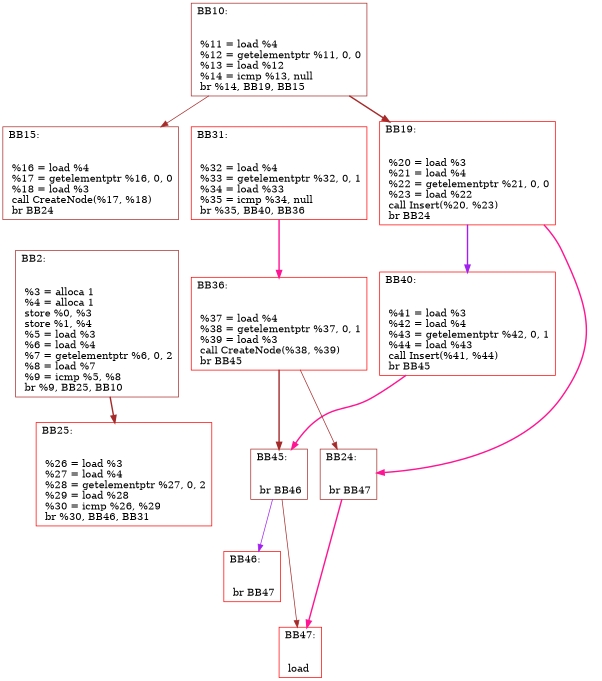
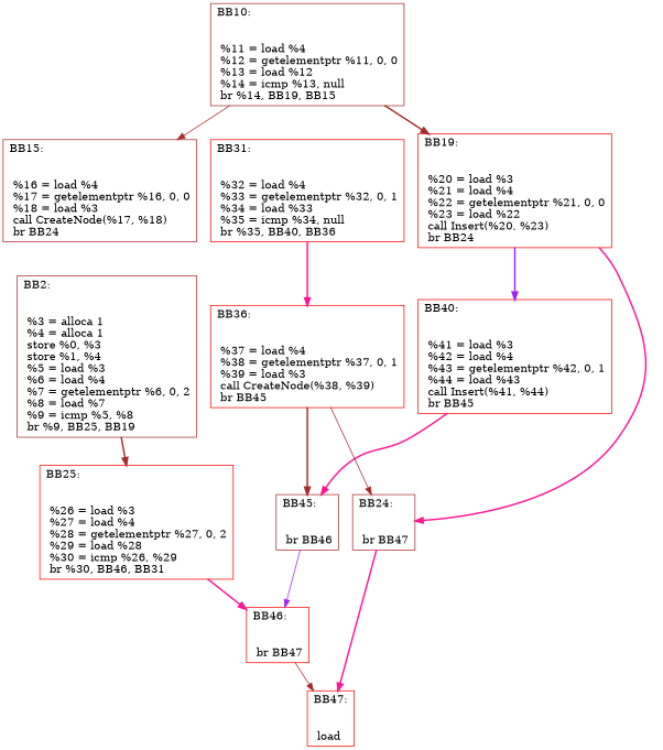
  digraph {
    fontname="DejaVu Serif"
    node [color=red fontname="DejaVu Serif" shape=record]
    edge [color=brown fontname="DejaVu Serif" style=bold]
-   n1 [color=brown label="{BB2:\l\l\n	 %3 = alloca  1\l	 %4 = alloca  1\l	 store  %0,  %3\l	 store  %1,  %4\l	 %5 = load  %3\l	 %6 = load  %4\l	 %7 = getelementptr  %6,  0,  2\l	 %8 = load  %7\l	 %9 = icmp  %5,  %8\l	 br %9, BB25, BB10\l	}"]
+   n1 [color=brown label="{BB2:\l\l\n	 %3 = alloca  1\l	 %4 = alloca  1\l	 store  %0,  %3\l	 store  %1,  %4\l	 %5 = load  %3\l	 %6 = load  %4\l	 %7 = getelementptr  %6,  0,  2\l	 %8 = load  %7\l	 %9 = icmp  %5,  %8\l	 br %9, BB25, BB19\l	}"]
    n2 [label="{BB25:\l\l\n	 %26 = load  %3\l	 %27 = load  %4\l	 %28 = getelementptr  %27,  0,  2\l	 %29 = load  %28\l	 %30 = icmp  %26,  %29\l	 br %30, BB46, BB31\l	}"]
    n3 [color=brown label="{BB10:\l\l\n	 %11 = load  %4\l	 %12 = getelementptr  %11,  0,  0\l	 %13 = load  %12\l	 %14 = icmp  %13,  null\l	 br %14, BB19, BB15\l	}"]
    n4 [color=brown label="{BB15:\l\l\n	 %16 = load  %4\l	 %17 = getelementptr  %16,  0,  0\l	 %18 = load  %3\l	 call CreateNode(%17, %18)\l	 br BB24\l	}"]
    n5 [label="{BB19:\l\l\n	 %20 = load  %3\l	 %21 = load  %4\l	 %22 = getelementptr  %21,  0,  0\l	 %23 = load  %22\l	 call Insert(%20, %23)\l	 br BB24\l	}"]
    n6 [label="{BB46:\l\l\n	 br BB47\l	}"]
    n7 [color=brown label="{BB24:\l\l\n	 br BB47\l	}"]
    n8 [label="{BB40:\l\l\n	 %41 = load  %3\l	 %42 = load  %4\l	 %43 = getelementptr  %42,  0,  1\l	 %44 = load  %43\l	 call Insert(%41, %44)\l	 br BB45\l	}"]
    n9 [label="{BB31:\l\l\n	 %32 = load  %4\l	 %33 = getelementptr  %32,  0,  1\l	 %34 = load  %33\l	 %35 = icmp  %34,  null\l	 br %35, BB40, BB36\l	}"]
    n10 [label="{BB36:\l\l\n	 %37 = load  %4\l	 %38 = getelementptr  %37,  0,  1\l	 %39 = load  %3\l	 call CreateNode(%38, %39)\l	 br BB45\l	}"]
    n11 [label="{BB47:\l\l\n	 load \l	}"]
    n12 [color=brown label="{BB45:\l\l\n	 br BB46\l	}"]
    n1 -> n2
+   n2 -> n6 [color=deeppink]
    n3 -> n4 [style=solid]
    n3 -> n5
    n5 -> n7 [color=deeppink]
    n5 -> n8 [color=purple]
-   n12 -> n11 [style=solid]
+   n6 -> n11 [style=solid]
    n7 -> n11 [color=deeppink]
    n8 -> n12 [color=deeppink]
    n9 -> n10 [color=deeppink]
    n10 -> n7 [style=solid]
    n10 -> n12
    n12 -> n6 [color=purple style=solid]
  }
